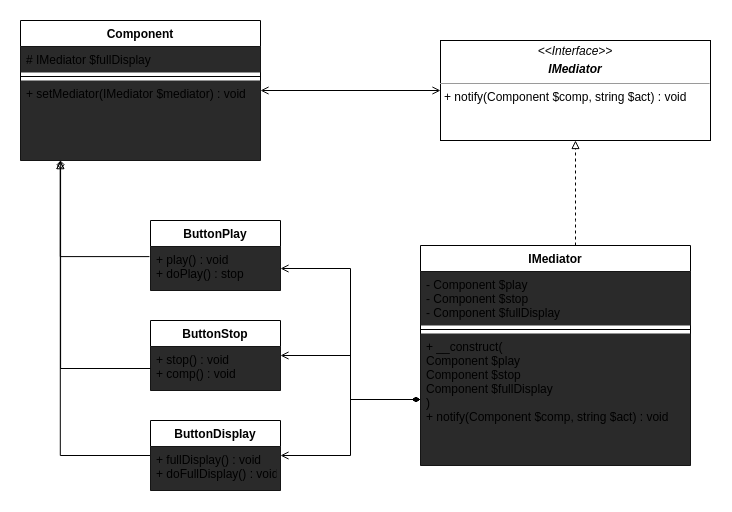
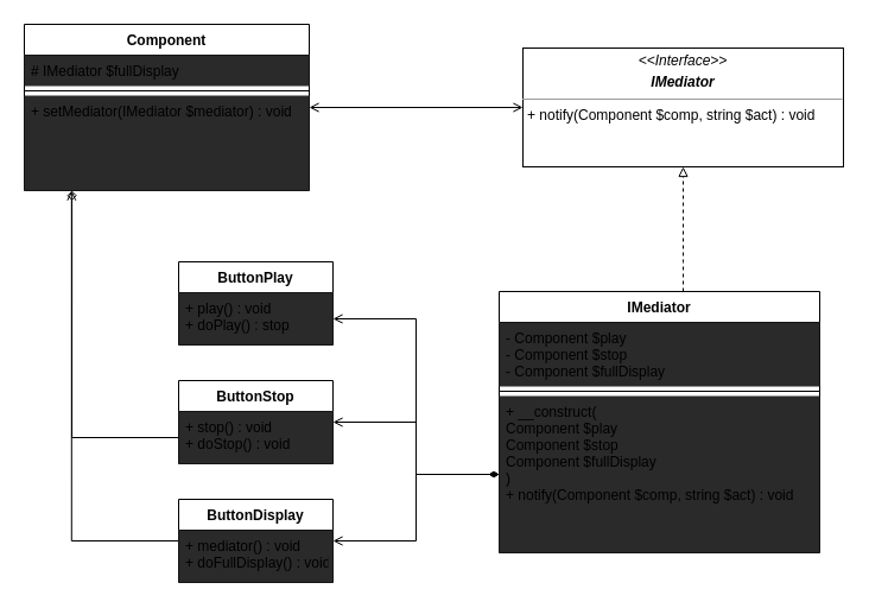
  <mxCell id="0" />
  <mxCell id="1" parent="0" />
  <mxCell id="2" value="Component" style="swimlane;fontStyle=1;align=center;verticalAlign=top;childLayout=stackLayout;horizontal=1;startSize=26;horizontalStack=0;resizeParent=1;resizeParentMax=0;resizeLast=0;collapsible=1;marginBottom=0;" parent="1" vertex="1"><mxGeometry x="20" y="20" width="240" height="140" as="geometry" /></mxCell>
  <mxCell id="3" value="# IMediator $fullDisplay" style="text;strokeColor=none;align=left;verticalAlign=top;spacingLeft=4;spacingRight=4;overflow=hidden;rotatable=0;points=[[0,0.5],[1,0.5]];portConstraint=eastwest;fillColor=#2a2a2a;" parent="2" vertex="1"><mxGeometry y="26" width="240" height="26" as="geometry" /></mxCell>
  <mxCell id="4" value="" style="line;strokeWidth=1;fillColor=none;align=left;verticalAlign=middle;spacingTop=-1;spacingLeft=3;spacingRight=3;rotatable=0;labelPosition=right;points=[];portConstraint=eastwest;" parent="2" vertex="1"><mxGeometry y="52" width="240" height="8" as="geometry" /></mxCell>
  <mxCell id="5" value="+ setMediator(IMediator $mediator) : void" style="text;strokeColor=none;align=left;verticalAlign=top;spacingLeft=4;spacingRight=4;overflow=hidden;rotatable=0;points=[[0,0.5],[1,0.5]];portConstraint=eastwest;fillColor=#2a2a2a;" parent="2" vertex="1"><mxGeometry y="60" width="240" height="80" as="geometry" /></mxCell>
  <mxCell id="6" style="edgeStyle=orthogonalEdgeStyle;rounded=0;orthogonalLoop=1;jettySize=auto;html=1;startArrow=open;startFill=0;endArrow=open;endFill=0;" parent="1" source="7" target="2" edge="1"><mxGeometry relative="1" as="geometry" /></mxCell>
  <mxCell id="7" value="&lt;p style=&quot;margin: 0px ; margin-top: 4px ; text-align: center&quot;&gt;&lt;i&gt;&amp;lt;&amp;lt;Interface&amp;gt;&amp;gt;&lt;/i&gt;&lt;br&gt;&lt;/p&gt;&lt;p style=&quot;margin: 0px ; margin-top: 4px ; text-align: center&quot;&gt;&lt;i&gt;&lt;b&gt;IMediator&lt;/b&gt;&lt;/i&gt;&lt;/p&gt;&lt;hr size=&quot;1&quot;&gt;&lt;p style=&quot;margin: 0px ; margin-left: 4px&quot;&gt;+ notify(Component $comp, string $act) : void&lt;/p&gt;" style="verticalAlign=top;align=left;overflow=fill;fontSize=12;fontFamily=Helvetica;html=1;" parent="1" vertex="1"><mxGeometry x="440" y="40" width="270" height="100" as="geometry" /></mxCell>
  <mxCell id="8" style="edgeStyle=orthogonalEdgeStyle;rounded=0;orthogonalLoop=1;jettySize=auto;html=1;startArrow=none;startFill=0;endArrow=block;endFill=0;dashed=1;" parent="1" source="9" target="7" edge="1"><mxGeometry relative="1" as="geometry"><mxPoint x="575" y="140" as="targetPoint" /><Array as="points"><mxPoint x="575" y="220" /><mxPoint x="575" y="220" /></Array></mxGeometry></mxCell>
  <mxCell id="9" value="IMediator" style="swimlane;fontStyle=1;align=center;verticalAlign=top;childLayout=stackLayout;horizontal=1;startSize=26;horizontalStack=0;resizeParent=1;resizeParentMax=0;resizeLast=0;collapsible=1;marginBottom=0;" parent="1" vertex="1"><mxGeometry x="420" y="245" width="270" height="220" as="geometry" /></mxCell>
  <mxCell id="10" value="- Component $play&#10;- Component $stop&#10;- Component $fullDisplay" style="text;strokeColor=none;align=left;verticalAlign=top;spacingLeft=4;spacingRight=4;overflow=hidden;rotatable=0;points=[[0,0.5],[1,0.5]];portConstraint=eastwest;fillColor=#2a2a2a;" parent="9" vertex="1"><mxGeometry y="26" width="270" height="54" as="geometry" /></mxCell>
  <mxCell id="11" value="" style="line;strokeWidth=1;fillColor=none;align=left;verticalAlign=middle;spacingTop=-1;spacingLeft=3;spacingRight=3;rotatable=0;labelPosition=right;points=[];portConstraint=eastwest;" parent="9" vertex="1"><mxGeometry y="80" width="270" height="8" as="geometry" /></mxCell>
  <mxCell id="12" value="+ __construct(&#10;Component $play&#10;Component $stop&#10;Component $fullDisplay&#10;)&#10;+ notify(Component $comp, string $act) : void" style="text;strokeColor=none;align=left;verticalAlign=top;spacingLeft=4;spacingRight=4;overflow=hidden;rotatable=0;points=[[0,0.5],[1,0.5]];portConstraint=eastwest;fillColor=#2a2a2a;" parent="9" vertex="1"><mxGeometry y="88" width="270" height="132" as="geometry" /></mxCell>
- <mxCell id="13" style="edgeStyle=orthogonalEdgeStyle;rounded=0;orthogonalLoop=1;jettySize=auto;html=1;entryX=0.166;entryY=1.002;entryDx=0;entryDy=0;entryPerimeter=0;endArrow=block;endFill=0;exitX=-0.008;exitY=0.23;exitDx=0;exitDy=0;exitPerimeter=0;" parent="1" source="15" target="5" edge="1"><mxGeometry relative="1" as="geometry" /></mxCell>
  <mxCell id="14" value="ButtonPlay" style="swimlane;fontStyle=1;align=center;verticalAlign=top;childLayout=stackLayout;horizontal=1;startSize=26;horizontalStack=0;resizeParent=1;resizeParentMax=0;resizeLast=0;collapsible=1;marginBottom=0;" parent="1" vertex="1"><mxGeometry x="150" y="220" width="130" height="70" as="geometry" /></mxCell>
  <mxCell id="15" value="+ play() : void&#10;+ doPlay() : stop" style="text;strokeColor=none;align=left;verticalAlign=top;spacingLeft=4;spacingRight=4;overflow=hidden;rotatable=0;points=[[0,0.5],[1,0.5]];portConstraint=eastwest;fillColor=#2a2a2a;" parent="14" vertex="1"><mxGeometry y="26" width="130" height="44" as="geometry" /></mxCell>
  <mxCell id="16" style="edgeStyle=orthogonalEdgeStyle;rounded=0;orthogonalLoop=1;jettySize=auto;html=1;entryX=0;entryY=0.5;entryDx=0;entryDy=0;startArrow=open;startFill=0;endArrow=diamondThin;endFill=1;" parent="1" source="17" target="12" edge="1"><mxGeometry relative="1" as="geometry"><Array as="points"><mxPoint x="350" y="355" /><mxPoint x="350" y="399" /></Array></mxGeometry></mxCell>
  <mxCell id="17" value="ButtonStop" style="swimlane;fontStyle=1;align=center;verticalAlign=top;childLayout=stackLayout;horizontal=1;startSize=26;horizontalStack=0;resizeParent=1;resizeParentMax=0;resizeLast=0;collapsible=1;marginBottom=0;" parent="1" vertex="1"><mxGeometry x="150" y="320" width="130" height="70" as="geometry" /></mxCell>
- <mxCell id="18" value="+ stop() : void&#10;+ comp() : void" style="text;strokeColor=none;align=left;verticalAlign=top;spacingLeft=4;spacingRight=4;overflow=hidden;rotatable=0;points=[[0,0.5],[1,0.5]];portConstraint=eastwest;fillColor=#2a2a2a;" parent="17" vertex="1"><mxGeometry y="26" width="130" height="44" as="geometry" /></mxCell>
+ <mxCell id="18" value="+ stop() : void&#10;+ doStop() : void" style="text;strokeColor=none;align=left;verticalAlign=top;spacingLeft=4;spacingRight=4;overflow=hidden;rotatable=0;points=[[0,0.5],[1,0.5]];portConstraint=eastwest;fillColor=#2a2a2a;" parent="17" vertex="1"><mxGeometry y="26" width="130" height="44" as="geometry" /></mxCell>
  <mxCell id="19" style="edgeStyle=orthogonalEdgeStyle;rounded=0;orthogonalLoop=1;jettySize=auto;html=1;entryX=0;entryY=0.5;entryDx=0;entryDy=0;startArrow=open;startFill=0;endArrow=diamondThin;endFill=1;" parent="1" source="21" target="12" edge="1"><mxGeometry relative="1" as="geometry" /></mxCell>
  <mxCell id="20" style="edgeStyle=orthogonalEdgeStyle;rounded=0;orthogonalLoop=1;jettySize=auto;html=1;entryX=0.166;entryY=1.002;entryDx=0;entryDy=0;entryPerimeter=0;endArrow=open;endFill=0;" parent="1" source="21" target="5" edge="1"><mxGeometry relative="1" as="geometry"><Array as="points"><mxPoint x="60" y="455" /></Array></mxGeometry></mxCell>
  <mxCell id="21" value="ButtonDisplay" style="swimlane;fontStyle=1;align=center;verticalAlign=top;childLayout=stackLayout;horizontal=1;startSize=26;horizontalStack=0;resizeParent=1;resizeParentMax=0;resizeLast=0;collapsible=1;marginBottom=0;" parent="1" vertex="1"><mxGeometry x="150" y="420" width="130" height="70" as="geometry" /></mxCell>
- <mxCell id="22" value="+ fullDisplay() : void&#10;+ doFullDisplay() : void" style="text;strokeColor=none;align=left;verticalAlign=top;spacingLeft=4;spacingRight=4;overflow=hidden;rotatable=0;points=[[0,0.5],[1,0.5]];portConstraint=eastwest;fillColor=#2a2a2a;" parent="21" vertex="1"><mxGeometry y="26" width="130" height="44" as="geometry" /></mxCell>
+ <mxCell id="22" value="+ mediator() : void&#10;+ doFullDisplay() : void" style="text;strokeColor=none;align=left;verticalAlign=top;spacingLeft=4;spacingRight=4;overflow=hidden;rotatable=0;points=[[0,0.5],[1,0.5]];portConstraint=eastwest;fillColor=#2a2a2a;" parent="21" vertex="1"><mxGeometry y="26" width="130" height="44" as="geometry" /></mxCell>
  <mxCell id="23" style="edgeStyle=orthogonalEdgeStyle;rounded=0;orthogonalLoop=1;jettySize=auto;html=1;entryX=0;entryY=0.5;entryDx=0;entryDy=0;endArrow=diamondThin;endFill=1;startArrow=open;startFill=0;" parent="1" source="15" target="12" edge="1"><mxGeometry relative="1" as="geometry" /></mxCell>
  <mxCell id="24" style="edgeStyle=orthogonalEdgeStyle;rounded=0;orthogonalLoop=1;jettySize=auto;html=1;entryX=0.167;entryY=1;entryDx=0;entryDy=0;entryPerimeter=0;endArrow=diamond;endFill=0;" parent="1" source="18" target="5" edge="1"><mxGeometry relative="1" as="geometry" /></mxCell>
